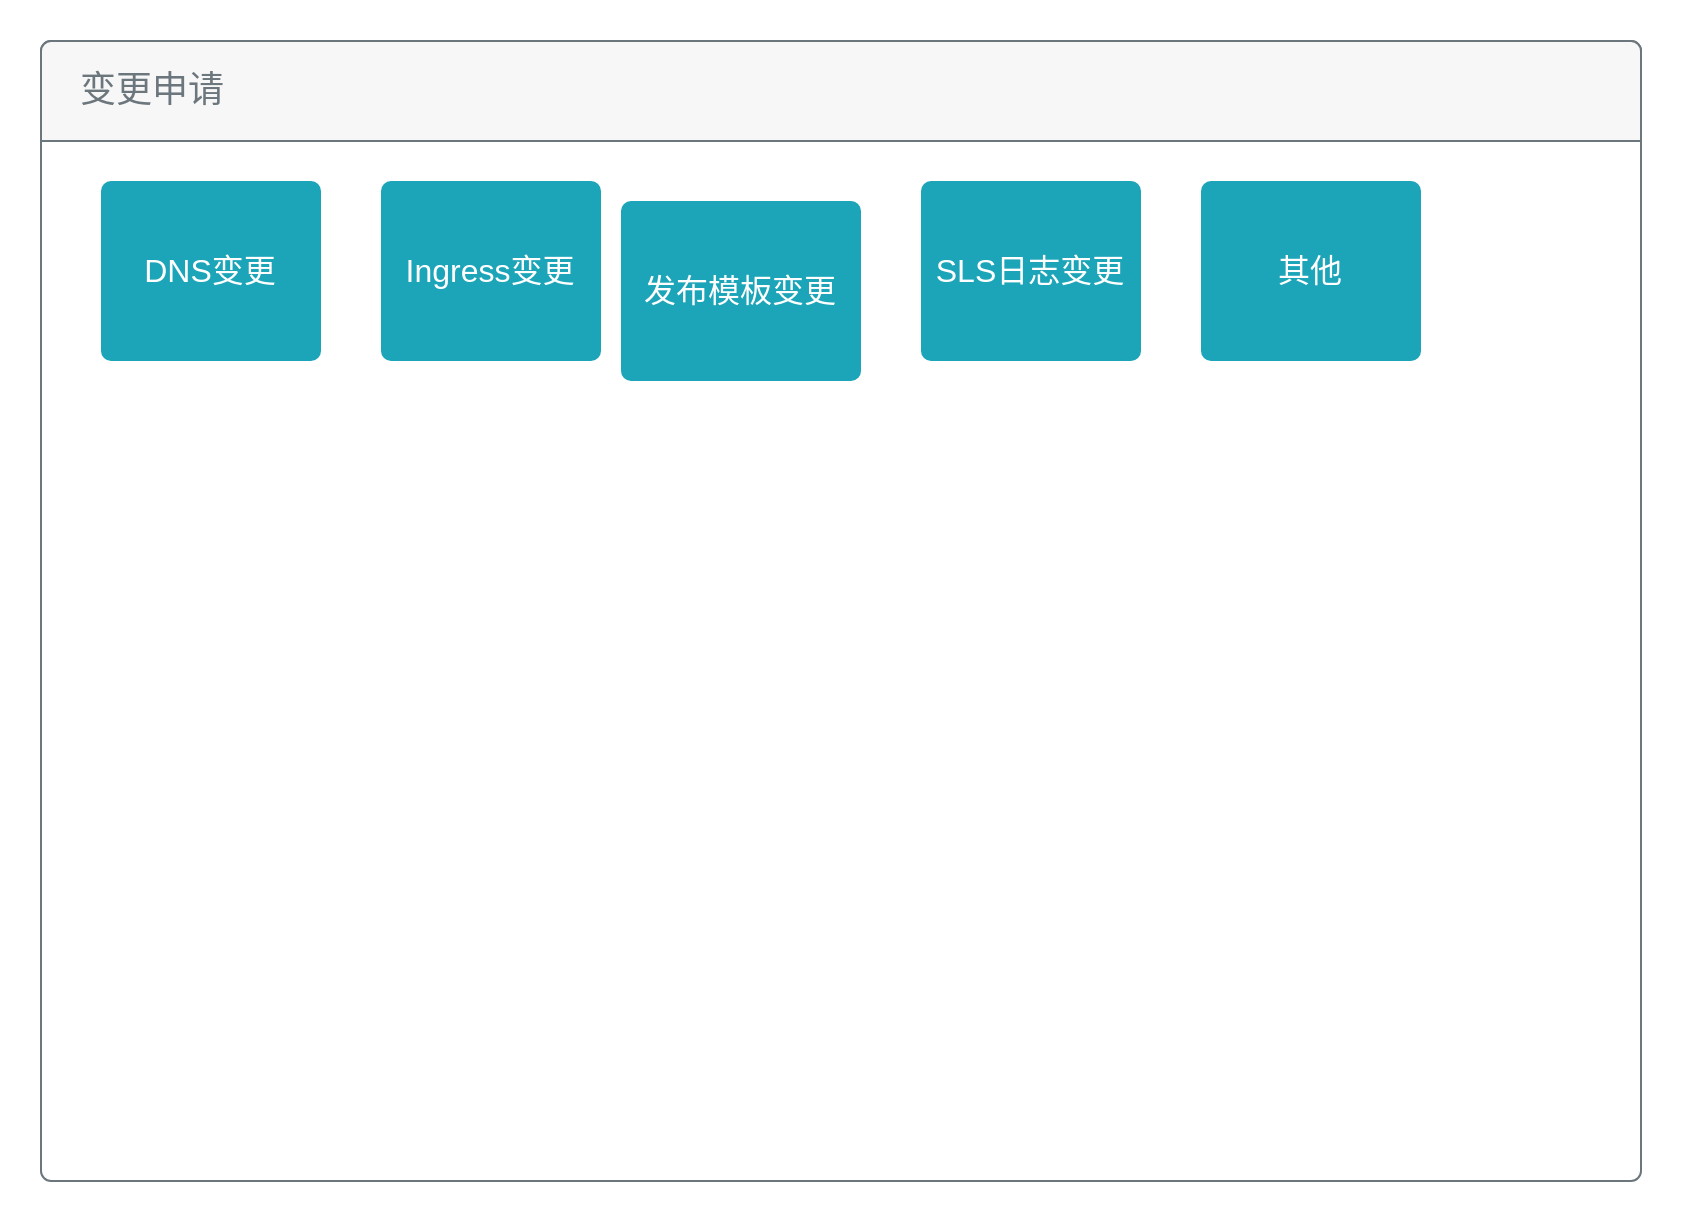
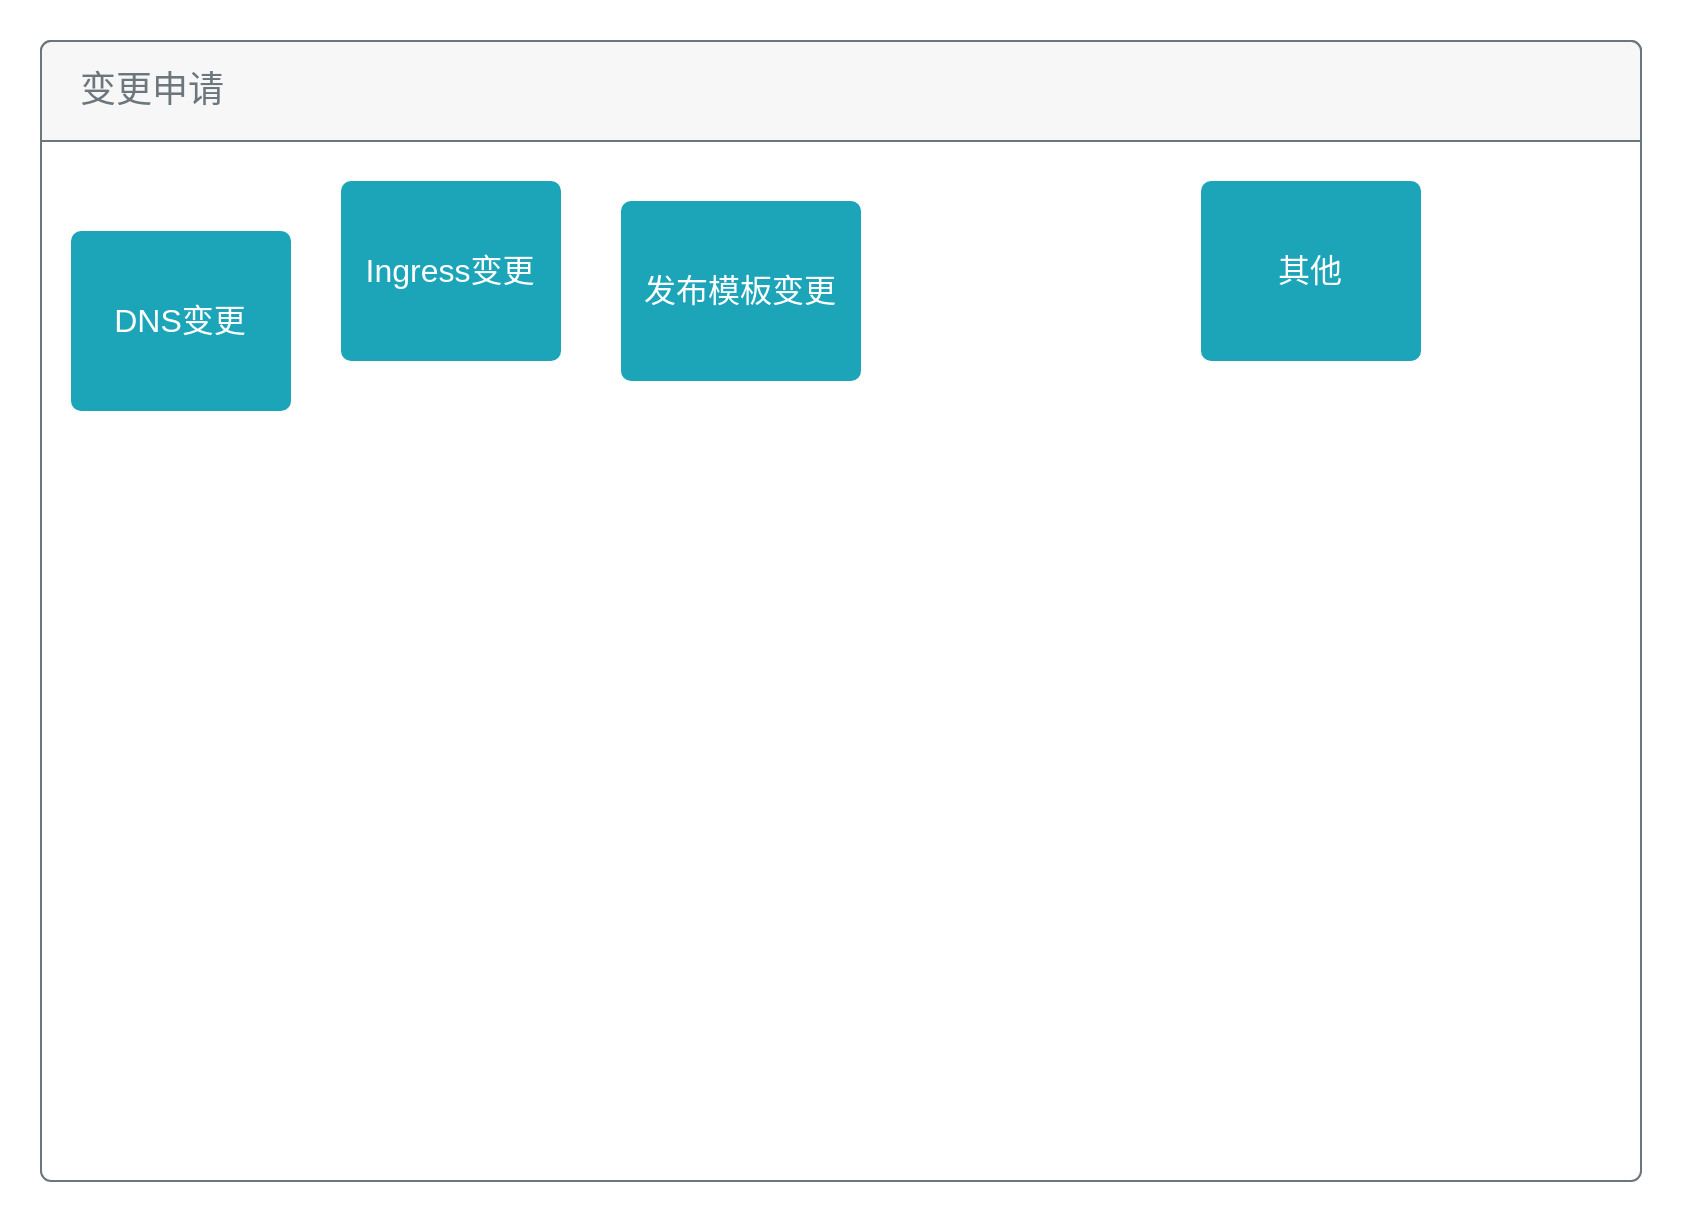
  <mxCell id="0" />
  <mxCell id="1" parent="0" />
  <mxCell id="2" value="" style="html=1;shadow=0;dashed=0;shape=mxgraph.bootstrap.rrect;rSize=5;strokeColor=#6C767D;html=1;whiteSpace=wrap;fillColor=#ffffff;fontColor=#6C767D;verticalAlign=bottom;align=left;spacing=20;spacingBottom=0;fontSize=14;" vertex="1" parent="1"><mxGeometry x="20" y="20" width="800" height="570" as="geometry" /></mxCell>
  <mxCell id="3" value="变更申请" style="html=1;shadow=0;dashed=0;shape=mxgraph.bootstrap.topButton;rSize=5;perimeter=none;whiteSpace=wrap;fillColor=#F7F7F7;strokeColor=#6C767D;fontColor=#6C767D;resizeWidth=1;fontSize=18;align=left;spacing=20;" vertex="1" parent="2"><mxGeometry width="800.0" height="50" relative="1" as="geometry" /></mxCell>
- <mxCell id="4" value="DNS变更" style="html=1;shadow=0;dashed=0;shape=mxgraph.bootstrap.rrect;rSize=5;strokeColor=none;strokeWidth=1;fillColor=#1CA5B8;fontColor=#FFFFFF;whiteSpace=wrap;align=center;verticalAlign=middle;spacingLeft=0;fontStyle=0;fontSize=16;spacing=5;" vertex="1" parent="2"><mxGeometry x="30" y="70" width="110" height="90" as="geometry" /></mxCell>
- <mxCell id="5" value="Ingress变更" style="html=1;shadow=0;dashed=0;shape=mxgraph.bootstrap.rrect;rSize=5;strokeColor=none;strokeWidth=1;fillColor=#1CA5B8;fontColor=#FFFFFF;whiteSpace=wrap;align=center;verticalAlign=middle;spacingLeft=0;fontStyle=0;fontSize=16;spacing=5;" vertex="1" parent="2"><mxGeometry x="170" y="70" width="110" height="90" as="geometry" /></mxCell>
+ <mxCell id="4" value="DNS变更" style="html=1;shadow=0;dashed=0;shape=mxgraph.bootstrap.rrect;rSize=5;strokeColor=none;strokeWidth=1;fillColor=#1CA5B8;fontColor=#FFFFFF;whiteSpace=wrap;align=center;verticalAlign=middle;spacingLeft=0;fontStyle=0;fontSize=16;spacing=5;" vertex="1" parent="2"><mxGeometry x="15" y="95" width="110" height="90" as="geometry" /></mxCell>
+ <mxCell id="5" value="Ingress变更" style="html=1;shadow=0;dashed=0;shape=mxgraph.bootstrap.rrect;rSize=5;strokeColor=none;strokeWidth=1;fillColor=#1CA5B8;fontColor=#FFFFFF;whiteSpace=wrap;align=center;verticalAlign=middle;spacingLeft=0;fontStyle=0;fontSize=16;spacing=5;" vertex="1" parent="2"><mxGeometry x="150" y="70" width="110" height="90" as="geometry" /></mxCell>
  <mxCell id="6" value="发布模板变更" style="html=1;shadow=0;dashed=0;shape=mxgraph.bootstrap.rrect;rSize=5;strokeColor=none;strokeWidth=1;fillColor=#1CA5B8;fontColor=#FFFFFF;whiteSpace=wrap;align=center;verticalAlign=middle;spacingLeft=0;fontStyle=0;fontSize=16;spacing=5;" vertex="1" parent="2"><mxGeometry x="290" y="80" width="120" height="90" as="geometry" /></mxCell>
- <mxCell id="7" value="SLS日志变更" style="html=1;shadow=0;dashed=0;shape=mxgraph.bootstrap.rrect;rSize=5;strokeColor=none;strokeWidth=1;fillColor=#1CA5B8;fontColor=#FFFFFF;whiteSpace=wrap;align=center;verticalAlign=middle;spacingLeft=0;fontStyle=0;fontSize=16;spacing=5;" vertex="1" parent="2"><mxGeometry x="440" y="70" width="110" height="90" as="geometry" /></mxCell>
  <mxCell id="8" value="其他" style="html=1;shadow=0;dashed=0;shape=mxgraph.bootstrap.rrect;rSize=5;strokeColor=none;strokeWidth=1;fillColor=#1CA5B8;fontColor=#FFFFFF;whiteSpace=wrap;align=center;verticalAlign=middle;spacingLeft=0;fontStyle=0;fontSize=16;spacing=5;" vertex="1" parent="2"><mxGeometry x="580" y="70" width="110" height="90" as="geometry" /></mxCell>
